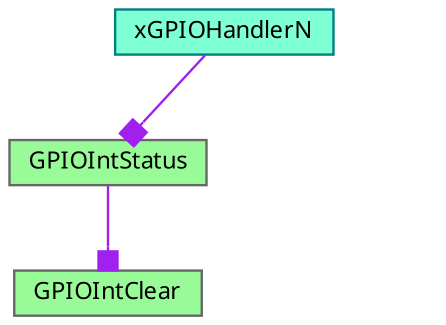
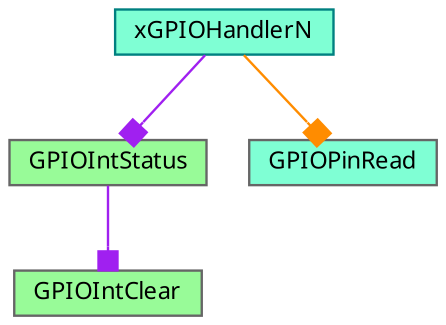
  digraph {
    fontname="Noto Sans"
    rankdir=TB
    node [color=gray40 fillcolor=aquamarine fontname="Noto Sans" fontsize=10 shape=box style=filled]
    edge [arrowhead=box color=purple fontname="Noto Sans" fontsize=10 labelfontname=Helvetica labelfontsize=10 style=solid]
    n1 [color=teal fontcolor=black height=0.2 label=xGPIOHandlerN width=0.4]
    n2 [fillcolor=palegreen height=0.2 label=GPIOIntStatus width=0.4]
+   n3 [height=0.2 label=GPIOPinRead width=0.4]
    n4 [fillcolor=palegreen height=0.2 label=GPIOIntClear width=0.4]
    n1 -> n2
+   n1 -> n3 [color=darkorange]
    n2 -> n4
  }
